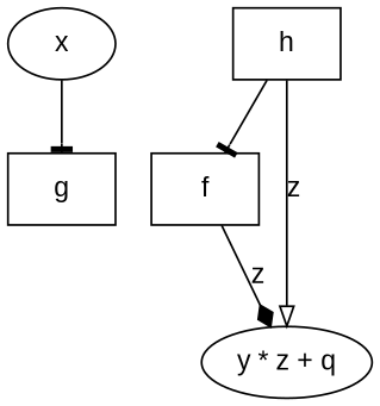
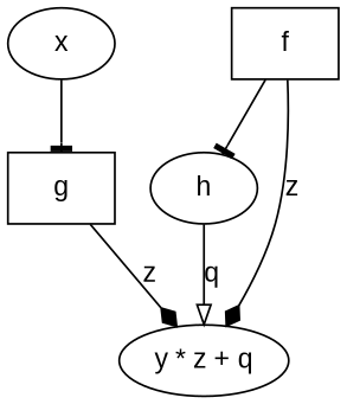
  digraph {
    fontname="Liberation Sans"
    node [fontname="Liberation Sans" shape=box]
    edge [arrowhead=tee fontname="Liberation Sans"]
    x [shape=oval]
    g
    f
-   h
+   h [shape=ellipse]
    n5 [label="y * z + q" shape=oval]
    x -> g
-   h -> f
+   g -> n5 [arrowhead=diamond label=z]
+   f -> h
    f -> n5 [arrowhead=diamond label=z]
-   h -> n5 [arrowhead=onormal label=z]
+   h -> n5 [arrowhead=onormal label=q]
  }
